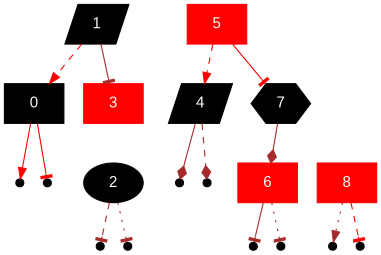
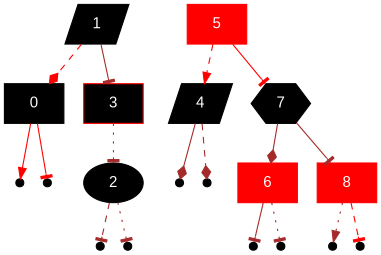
  digraph {
    node [fontname=Arial shape=point]
    edge [arrowhead=tee color=brown style=solid]
    n1 [color=black fillcolor=black fontcolor=white label=1 shape=parallelogram style=filled]
    n2 [color=black fillcolor=black fontcolor=white label=0 shape=box style=filled]
-   n3 [color=red fillcolor=red fontcolor=white label=3 shape=box style=filled]
+   n3 [color=red fillcolor=black fontcolor=white label=3 shape=box style=filled]
    null0xaaaaaaac12c0L [width=0.1]
    null0xaaaaaaac12c0R [width=0.1]
    n6 [color=black fillcolor=black fontcolor=white label=2 shape=ellipse style=filled]
    null0xaaaaaaac1520L [width=0.1]
    null0xaaaaaaac1520R [width=0.1]
    n9 [color=red fillcolor=red fontcolor=white label=5 shape=box style=filled]
    n10 [color=black fillcolor=black fontcolor=white label=4 shape=parallelogram style=filled]
    n11 [color=black fillcolor=black fontcolor=white label=7 shape=hexagon style=filled]
    null0xaaaaaaac1990L [width=0.1]
    null0xaaaaaaac1990R [width=0.1]
    n14 [color=red fillcolor=red fontcolor=white label=6 shape=box style=filled]
    n15 [color=red fillcolor=red fontcolor=white label=8 shape=box style=filled]
    null0xaaaaaaac19f0L [width=0.1]
    null0xaaaaaaac19f0R [width=0.1]
    null0xaaaaaaac1a50L [width=0.1]
    null0xaaaaaaac1a50R [width=0.1]
-   n1 -> n2 [arrowhead=normal color=red style=dashed]
+   n1 -> n2 [arrowhead=diamond color=red style=dashed]
    n1 -> n3
    n2 -> null0xaaaaaaac12c0L [arrowhead=normal color=red]
    n2 -> null0xaaaaaaac12c0R [color=red]
+   n3 -> n6 [style=dotted]
    n6 -> null0xaaaaaaac1520L [style=dashed]
    n6 -> null0xaaaaaaac1520R [style=dotted]
    n9 -> n10 [arrowhead=normal color=red style=dashed]
    n9 -> n11 [color=red]
    n10 -> null0xaaaaaaac1990L [arrowhead=diamond]
    n10 -> null0xaaaaaaac1990R [arrowhead=diamond style=dashed]
    n11 -> n14 [arrowhead=diamond]
+   n11 -> n15
    n14 -> null0xaaaaaaac19f0L
    n14 -> null0xaaaaaaac19f0R [style=dotted]
    n15 -> null0xaaaaaaac1a50L [arrowhead=normal style=dotted]
    n15 -> null0xaaaaaaac1a50R [color=red style=dashed]
  }
